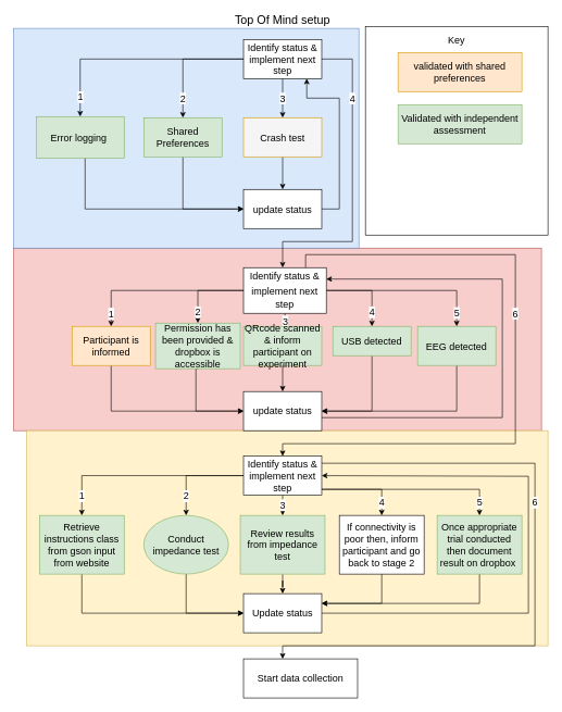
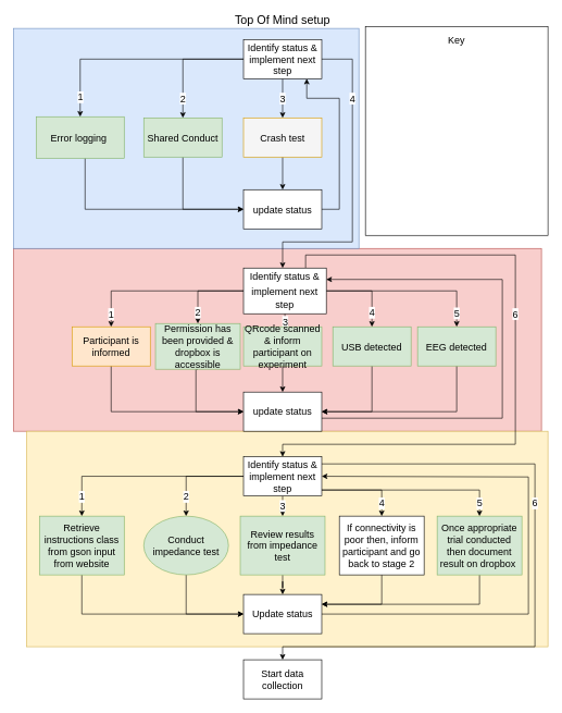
  <mxCell id="0" />
  <mxCell id="1" parent="0" />
  <mxCell id="2" value="" style="rounded=0;whiteSpace=wrap;html=1;fontSize=15;fillColor=#f8cecc;strokeColor=#b85450;" vertex="1" parent="1"><mxGeometry y="380" width="810" height="280" as="geometry" x="20" /></mxCell>
  <mxCell id="3" value="" style="rounded=0;whiteSpace=wrap;html=1;fontSize=15;fillColor=#dae8fc;strokeColor=#6c8ebf;" vertex="1" parent="1"><mxGeometry y="43" width="530" height="337" as="geometry" x="20" /></mxCell>
  <mxCell id="4" value="" style="rounded=0;whiteSpace=wrap;html=1;fontSize=15;fillColor=#fff2cc;strokeColor=#d6b656;" vertex="1" parent="1"><mxGeometry x="40" y="660" width="800" height="330" as="geometry" /></mxCell>
  <mxCell id="5" value="" style="rounded=0;whiteSpace=wrap;html=1;fontSize=15;" vertex="1" parent="1"><mxGeometry x="560" y="40" width="280" height="320" as="geometry" /></mxCell>
  <mxCell id="6" value="Top Of Mind setup" style="text;html=1;strokeColor=none;fillColor=none;align=center;verticalAlign=middle;whiteSpace=wrap;rounded=0;fontSize=18;" vertex="1" parent="1"><mxGeometry x="352" y="20" width="162" height="20" as="geometry" /></mxCell>
  <mxCell id="7" value="1" style="edgeStyle=orthogonalEdgeStyle;rounded=0;orthogonalLoop=1;jettySize=auto;html=1;entryX=0.5;entryY=0;entryDx=0;entryDy=0;fontSize=15;" edge="1" parent="1" source="13" target="15"><mxGeometry x="0.654" y="25" relative="1" as="geometry"><mxPoint x="-25" y="25" as="offset" /></mxGeometry></mxCell>
  <mxCell id="8" value="2" style="edgeStyle=orthogonalEdgeStyle;rounded=0;orthogonalLoop=1;jettySize=auto;html=1;fontSize=15;" edge="1" parent="1" source="13" target="17"><mxGeometry x="0.304" y="25" relative="1" as="geometry"><mxPoint x="-25" y="25" as="offset" /></mxGeometry></mxCell>
  <mxCell id="9" value="3" style="edgeStyle=orthogonalEdgeStyle;rounded=0;orthogonalLoop=1;jettySize=auto;html=1;entryX=0.5;entryY=0;entryDx=0;entryDy=0;fontSize=15;" edge="1" parent="1" source="13" target="19"><mxGeometry relative="1" as="geometry" /></mxCell>
  <mxCell id="10" value="4" style="edgeStyle=orthogonalEdgeStyle;rounded=0;orthogonalLoop=1;jettySize=auto;html=1;entryX=0.5;entryY=0;entryDx=0;entryDy=0;fontSize=15;" edge="1" parent="1" source="13" target="21"><mxGeometry x="0.241" y="-25" relative="1" as="geometry"><mxPoint x="25" y="25" as="offset" /></mxGeometry></mxCell>
  <mxCell id="11" value="5" style="edgeStyle=orthogonalEdgeStyle;rounded=0;orthogonalLoop=1;jettySize=auto;html=1;entryX=0.5;entryY=0;entryDx=0;entryDy=0;fontSize=15;" edge="1" parent="1" source="13" target="23"><mxGeometry x="0.639" y="-25" relative="1" as="geometry"><mxPoint x="25" y="25" as="offset" /></mxGeometry></mxCell>
  <mxCell id="12" value="6" style="edgeStyle=orthogonalEdgeStyle;rounded=0;orthogonalLoop=1;jettySize=auto;html=1;fontSize=15;exitX=0.75;exitY=0;exitDx=0;exitDy=0;" edge="1" parent="1" source="13" target="32"><mxGeometry x="-0.143" relative="1" as="geometry"><Array as="points"><mxPoint x="468" y="390" /><mxPoint x="790" y="390" /><mxPoint x="790" y="680" /><mxPoint x="433" y="680" /></Array><mxPoint as="offset" /></mxGeometry></mxCell>
  <mxCell id="13" value="&lt;font style=&quot;font-size: 15px&quot;&gt;Identify status &amp;amp; implement next step&lt;/font&gt;" style="rounded=0;whiteSpace=wrap;html=1;fontSize=18;" vertex="1" parent="1"><mxGeometry x="373" y="410" width="127" height="70" as="geometry" /></mxCell>
  <mxCell id="14" style="edgeStyle=orthogonalEdgeStyle;rounded=0;orthogonalLoop=1;jettySize=auto;html=1;entryX=0;entryY=0.5;entryDx=0;entryDy=0;fontSize=15;exitX=0.5;exitY=1;exitDx=0;exitDy=0;" edge="1" parent="1" source="15" target="25"><mxGeometry relative="1" as="geometry"><Array as="points"><mxPoint x="170" y="630" /></Array></mxGeometry></mxCell>
  <mxCell id="15" value="Participant is informed" style="rounded=0;whiteSpace=wrap;html=1;fontSize=15;fillColor=#ffe6cc;strokeColor=#d79b00;" vertex="1" parent="1"><mxGeometry x="110" y="500" width="120" height="60" as="geometry" /></mxCell>
  <mxCell id="16" style="edgeStyle=orthogonalEdgeStyle;rounded=0;orthogonalLoop=1;jettySize=auto;html=1;entryX=0;entryY=0.5;entryDx=0;entryDy=0;fontSize=15;exitX=0.5;exitY=1;exitDx=0;exitDy=0;" edge="1" parent="1" source="17" target="25"><mxGeometry relative="1" as="geometry"><Array as="points"><mxPoint x="300" y="630" /></Array></mxGeometry></mxCell>
  <mxCell id="17" value="Permission has been provided &amp;amp; dropbox is accessible" style="rounded=0;whiteSpace=wrap;html=1;fontSize=15;fillColor=#d5e8d4;strokeColor=#82b366;" vertex="1" parent="1"><mxGeometry x="238" y="495" width="130" height="70" as="geometry" /></mxCell>
  <mxCell id="18" style="edgeStyle=orthogonalEdgeStyle;rounded=0;orthogonalLoop=1;jettySize=auto;html=1;entryX=0.5;entryY=0;entryDx=0;entryDy=0;fontSize=15;" edge="1" parent="1" source="19" target="25"><mxGeometry relative="1" as="geometry" /></mxCell>
  <mxCell id="19" value="QRcode scanned &amp;amp; inform participant on experiment" style="rounded=0;whiteSpace=wrap;html=1;fontSize=15;fillColor=#d5e8d4;strokeColor=#82b366;" vertex="1" parent="1"><mxGeometry x="373" y="500" width="120" height="60" as="geometry" /></mxCell>
  <mxCell id="20" style="edgeStyle=orthogonalEdgeStyle;rounded=0;orthogonalLoop=1;jettySize=auto;html=1;entryX=1;entryY=0.5;entryDx=0;entryDy=0;fontSize=15;exitX=0.5;exitY=1;exitDx=0;exitDy=0;" edge="1" parent="1" source="21" target="25"><mxGeometry relative="1" as="geometry"><Array as="points"><mxPoint x="570" y="630" /></Array></mxGeometry></mxCell>
- <mxCell id="21" value="USB detected" style="rounded=0;whiteSpace=wrap;html=1;fontSize=15;fillColor=#d5e8d4;strokeColor=#82b366;" vertex="1" parent="1"><mxGeometry x="510" y="500" width="120" height="45" as="geometry" /></mxCell>
+ <mxCell id="21" value="USB detected" style="rounded=0;whiteSpace=wrap;html=1;fontSize=15;fillColor=#d5e8d4;strokeColor=#82b366;" vertex="1" parent="1"><mxGeometry x="510" y="500" width="120" height="60" as="geometry" /></mxCell>
  <mxCell id="22" style="edgeStyle=orthogonalEdgeStyle;rounded=0;orthogonalLoop=1;jettySize=auto;html=1;entryX=1;entryY=0.5;entryDx=0;entryDy=0;fontSize=15;exitX=0.5;exitY=1;exitDx=0;exitDy=0;" edge="1" parent="1" source="23" target="25"><mxGeometry relative="1" as="geometry"><Array as="points"><mxPoint x="700" y="630" /></Array></mxGeometry></mxCell>
  <mxCell id="23" value="EEG detected" style="rounded=0;whiteSpace=wrap;html=1;fontSize=15;fillColor=#d5e8d4;strokeColor=#82b366;" vertex="1" parent="1"><mxGeometry x="640" y="500" width="120" height="60" as="geometry" /></mxCell>
  <mxCell id="24" style="edgeStyle=orthogonalEdgeStyle;rounded=0;orthogonalLoop=1;jettySize=auto;html=1;entryX=1;entryY=0.25;entryDx=0;entryDy=0;fontSize=15;" edge="1" parent="1" source="25" target="13"><mxGeometry relative="1" as="geometry"><Array as="points"><mxPoint x="770" y="640" /><mxPoint x="770" y="428" /></Array></mxGeometry></mxCell>
  <mxCell id="25" value="update status" style="rounded=0;whiteSpace=wrap;html=1;fontSize=15;" vertex="1" parent="1"><mxGeometry x="373" y="600" width="120" height="60" as="geometry" /></mxCell>
  <mxCell id="26" value="1" style="edgeStyle=orthogonalEdgeStyle;rounded=0;orthogonalLoop=1;jettySize=auto;html=1;entryX=0.5;entryY=0;entryDx=0;entryDy=0;fontSize=15;" edge="1" parent="1" source="32" target="45"><mxGeometry x="0.805" relative="1" as="geometry"><mxPoint as="offset" /></mxGeometry></mxCell>
  <mxCell id="27" value="2" style="edgeStyle=orthogonalEdgeStyle;rounded=0;orthogonalLoop=1;jettySize=auto;html=1;entryX=0.5;entryY=0;entryDx=0;entryDy=0;fontSize=15;" edge="1" parent="1" source="32" target="51"><mxGeometry x="0.595" relative="1" as="geometry"><mxPoint as="offset" /></mxGeometry></mxCell>
  <mxCell id="28" value="3" style="edgeStyle=orthogonalEdgeStyle;rounded=0;orthogonalLoop=1;jettySize=auto;html=1;fontSize=15;" edge="1" parent="1" source="32" target="53"><mxGeometry relative="1" as="geometry" /></mxCell>
  <mxCell id="29" value="4" style="edgeStyle=orthogonalEdgeStyle;rounded=0;orthogonalLoop=1;jettySize=auto;html=1;entryX=0.5;entryY=0;entryDx=0;entryDy=0;fontSize=15;" edge="1" parent="1" source="32" target="55"><mxGeometry x="0.697" relative="1" as="geometry"><Array as="points"><mxPoint x="585" y="750" /></Array><mxPoint as="offset" /></mxGeometry></mxCell>
  <mxCell id="30" value="5" style="edgeStyle=orthogonalEdgeStyle;rounded=0;orthogonalLoop=1;jettySize=auto;html=1;fontSize=15;" edge="1" parent="1" source="32" target="57"><mxGeometry x="0.858" relative="1" as="geometry"><Array as="points"><mxPoint x="735" y="750" /></Array><mxPoint as="offset" /></mxGeometry></mxCell>
  <mxCell id="31" value="6" style="edgeStyle=orthogonalEdgeStyle;rounded=0;orthogonalLoop=1;jettySize=auto;html=1;fontSize=15;" edge="1" parent="1" source="32" target="58"><mxGeometry x="-0.355" y="-60" relative="1" as="geometry"><Array as="points"><mxPoint x="820" y="710" /><mxPoint x="820" y="990" /><mxPoint x="433" y="990" /></Array><mxPoint x="60" y="60" as="offset" /></mxGeometry></mxCell>
  <mxCell id="32" value="Identify status &amp;amp; implement next step" style="rounded=0;whiteSpace=wrap;html=1;fontSize=15;" vertex="1" parent="1"><mxGeometry x="373" y="699" width="120" height="60" as="geometry" /></mxCell>
  <mxCell id="33" value="2" style="edgeStyle=orthogonalEdgeStyle;rounded=0;orthogonalLoop=1;jettySize=auto;html=1;entryX=0.5;entryY=0;entryDx=0;entryDy=0;fontSize=15;" edge="1" parent="1" source="37" target="41"><mxGeometry x="0.672" relative="1" as="geometry"><mxPoint as="offset" /></mxGeometry></mxCell>
  <mxCell id="34" value="3" style="edgeStyle=orthogonalEdgeStyle;rounded=0;orthogonalLoop=1;jettySize=auto;html=1;fontSize=15;" edge="1" parent="1" source="37" target="43"><mxGeometry relative="1" as="geometry" /></mxCell>
  <mxCell id="35" value="4" style="edgeStyle=orthogonalEdgeStyle;rounded=0;orthogonalLoop=1;jettySize=auto;html=1;fontSize=15;" edge="1" parent="1" source="37" target="13"><mxGeometry x="-0.548" relative="1" as="geometry"><mxPoint x="610" y="350" as="targetPoint" /><Array as="points"><mxPoint x="540" y="90" /><mxPoint x="540" y="370" /><mxPoint x="433" y="370" /></Array><mxPoint as="offset" /></mxGeometry></mxCell>
  <mxCell id="36" value="1" style="edgeStyle=orthogonalEdgeStyle;rounded=0;orthogonalLoop=1;jettySize=auto;html=1;entryX=0.5;entryY=0;entryDx=0;entryDy=0;fontSize=15;" edge="1" parent="1" source="37" target="39"><mxGeometry x="0.82" relative="1" as="geometry"><mxPoint as="offset" /></mxGeometry></mxCell>
  <mxCell id="37" value="Identify status &amp;amp; implement next step" style="rounded=0;whiteSpace=wrap;html=1;fontSize=15;" vertex="1" parent="1"><mxGeometry x="373" y="60" width="120" height="60" as="geometry" /></mxCell>
  <mxCell id="38" style="edgeStyle=orthogonalEdgeStyle;rounded=0;orthogonalLoop=1;jettySize=auto;html=1;entryX=0;entryY=0.5;entryDx=0;entryDy=0;fontSize=15;" edge="1" parent="1" source="39" target="47"><mxGeometry relative="1" as="geometry"><Array as="points"><mxPoint x="130" y="320" /></Array></mxGeometry></mxCell>
  <mxCell id="39" value="Error logging&amp;nbsp;" style="rounded=0;whiteSpace=wrap;html=1;fontSize=15;fillColor=#d5e8d4;strokeColor=#82b366;" vertex="1" parent="1"><mxGeometry x="55" y="178.25" width="135" height="63.5" as="geometry" /></mxCell>
  <mxCell id="40" style="edgeStyle=orthogonalEdgeStyle;rounded=0;orthogonalLoop=1;jettySize=auto;html=1;fontSize=15;" edge="1" parent="1" source="41" target="47"><mxGeometry relative="1" as="geometry"><Array as="points"><mxPoint x="280" y="320" /></Array></mxGeometry></mxCell>
- <mxCell id="41" value="Shared Preferences" style="rounded=0;whiteSpace=wrap;html=1;fontSize=15;fillColor=#d5e8d4;strokeColor=#82b366;" vertex="1" parent="1"><mxGeometry x="220" y="180" width="120" height="60" as="geometry" /></mxCell>
+ <mxCell id="41" value="Shared Conduct" style="rounded=0;whiteSpace=wrap;html=1;fontSize=15;fillColor=#d5e8d4;strokeColor=#82b366;" vertex="1" parent="1"><mxGeometry x="220" y="180" width="120" height="60" as="geometry" /></mxCell>
  <mxCell id="42" style="edgeStyle=orthogonalEdgeStyle;rounded=0;orthogonalLoop=1;jettySize=auto;html=1;fontSize=15;" edge="1" parent="1" source="43" target="47"><mxGeometry relative="1" as="geometry" /></mxCell>
  <mxCell id="43" value="Crash test" style="rounded=0;whiteSpace=wrap;html=1;fontSize=15;fillColor=#f5f5f5;strokeColor=#d79b00;" vertex="1" parent="1"><mxGeometry x="373" y="180" width="120" height="60" as="geometry" /></mxCell>
  <mxCell id="44" style="edgeStyle=orthogonalEdgeStyle;rounded=0;orthogonalLoop=1;jettySize=auto;html=1;entryX=0;entryY=0.5;entryDx=0;entryDy=0;fontSize=15;" edge="1" parent="1" source="45" target="49"><mxGeometry relative="1" as="geometry"><Array as="points"><mxPoint x="125" y="940" /></Array></mxGeometry></mxCell>
  <mxCell id="45" value="Retrieve instructions class from gson input from website" style="rounded=0;whiteSpace=wrap;html=1;fontSize=15;fillColor=#d5e8d4;strokeColor=#82b366;" vertex="1" parent="1"><mxGeometry x="60" y="790" width="130" height="90" as="geometry" /></mxCell>
  <mxCell id="46" style="edgeStyle=orthogonalEdgeStyle;rounded=0;orthogonalLoop=1;jettySize=auto;html=1;fontSize=15;" edge="1" parent="1" source="47" target="37"><mxGeometry relative="1" as="geometry"><Array as="points"><mxPoint x="520" y="320" /><mxPoint x="520" y="150" /><mxPoint x="470" y="150" /></Array></mxGeometry></mxCell>
  <mxCell id="47" value="update status" style="rounded=0;whiteSpace=wrap;html=1;fontSize=15;" vertex="1" parent="1"><mxGeometry x="373" y="290" width="120" height="60" as="geometry" /></mxCell>
  <mxCell id="48" style="edgeStyle=orthogonalEdgeStyle;rounded=0;orthogonalLoop=1;jettySize=auto;html=1;entryX=1;entryY=0.5;entryDx=0;entryDy=0;fontSize=15;" edge="1" parent="1" source="49" target="32"><mxGeometry relative="1" as="geometry"><Array as="points"><mxPoint x="810" y="940" /><mxPoint x="810" y="730" /></Array></mxGeometry></mxCell>
  <mxCell id="49" value="Update status" style="rounded=0;whiteSpace=wrap;html=1;fontSize=15;" vertex="1" parent="1"><mxGeometry x="373" y="910" width="120" height="60" as="geometry" /></mxCell>
  <mxCell id="50" style="edgeStyle=orthogonalEdgeStyle;rounded=0;orthogonalLoop=1;jettySize=auto;html=1;entryX=0;entryY=0.5;entryDx=0;entryDy=0;fontSize=15;" edge="1" parent="1" source="51" target="49"><mxGeometry relative="1" as="geometry"><Array as="points"><mxPoint x="285" y="940" /></Array></mxGeometry></mxCell>
  <mxCell id="51" value="Conduct impedance test" style="ellipse;whiteSpace=wrap;html=1;fontSize=15;fillColor=#d5e8d4;strokeColor=#82b366;" vertex="1" parent="1"><mxGeometry x="220" y="790" width="130" height="90" as="geometry" /></mxCell>
  <mxCell id="52" style="edgeStyle=orthogonalEdgeStyle;rounded=0;orthogonalLoop=1;jettySize=auto;html=1;entryX=0.5;entryY=0;entryDx=0;entryDy=0;fontSize=15;" edge="1" parent="1" source="53" target="49"><mxGeometry relative="1" as="geometry" /></mxCell>
  <mxCell id="53" value="Review results from impedance test" style="rounded=0;whiteSpace=wrap;html=1;fontSize=15;fillColor=#d5e8d4;strokeColor=#82b366;" vertex="1" parent="1"><mxGeometry x="368" y="790" width="130" height="90" as="geometry" /></mxCell>
  <mxCell id="54" style="edgeStyle=orthogonalEdgeStyle;rounded=0;orthogonalLoop=1;jettySize=auto;html=1;entryX=1;entryY=0.25;entryDx=0;entryDy=0;fontSize=15;" edge="1" parent="1" source="55" target="49"><mxGeometry relative="1" as="geometry"><Array as="points"><mxPoint x="585" y="925" /></Array></mxGeometry></mxCell>
  <mxCell id="55" value="If connectivity is poor then, inform participant and go back to stage 2" style="rounded=0;whiteSpace=wrap;html=1;fontSize=15;" vertex="1" parent="1"><mxGeometry x="520" y="790" width="130" height="90" as="geometry" /></mxCell>
  <mxCell id="56" style="edgeStyle=orthogonalEdgeStyle;rounded=0;orthogonalLoop=1;jettySize=auto;html=1;entryX=1;entryY=0.25;entryDx=0;entryDy=0;fontSize=15;" edge="1" parent="1" source="57" target="49"><mxGeometry relative="1" as="geometry"><Array as="points"><mxPoint x="735" y="925" /></Array></mxGeometry></mxCell>
  <mxCell id="57" value="Once appropriate trial conducted then document result on dropbox&amp;nbsp;" style="rounded=0;whiteSpace=wrap;html=1;fontSize=15;fillColor=#d5e8d4;strokeColor=#82b366;" vertex="1" parent="1"><mxGeometry x="670" y="790" width="130" height="90" as="geometry" /></mxCell>
- <mxCell id="58" value="Start data collection" style="rounded=0;whiteSpace=wrap;html=1;fontSize=15;" vertex="1" parent="1"><mxGeometry x="373" y="1010" width="175" height="60" as="geometry" /></mxCell>
+ <mxCell id="58" value="Start data collection" style="rounded=0;whiteSpace=wrap;html=1;fontSize=15;" vertex="1" parent="1"><mxGeometry x="373" y="1010" width="120" height="60" as="geometry" /></mxCell>
  <mxCell id="59" value="Key" style="text;html=1;strokeColor=none;fillColor=none;align=center;verticalAlign=middle;whiteSpace=wrap;rounded=0;fontSize=15;" vertex="1" parent="1"><mxGeometry x="680" y="50" width="40" height="20" as="geometry" /></mxCell>
- <mxCell id="60" value="validated with shared preferences" style="rounded=0;whiteSpace=wrap;html=1;fontSize=15;fillColor=#ffe6cc;strokeColor=#d79b00;" vertex="1" parent="1"><mxGeometry x="610" y="80" width="190" height="60" as="geometry" /></mxCell>
- <mxCell id="61" value="Validated with independent assessment" style="rounded=0;whiteSpace=wrap;html=1;fontSize=15;fillColor=#d5e8d4;strokeColor=#82b366;" vertex="1" parent="1"><mxGeometry x="610" y="160" width="190" height="60" as="geometry" /></mxCell>
